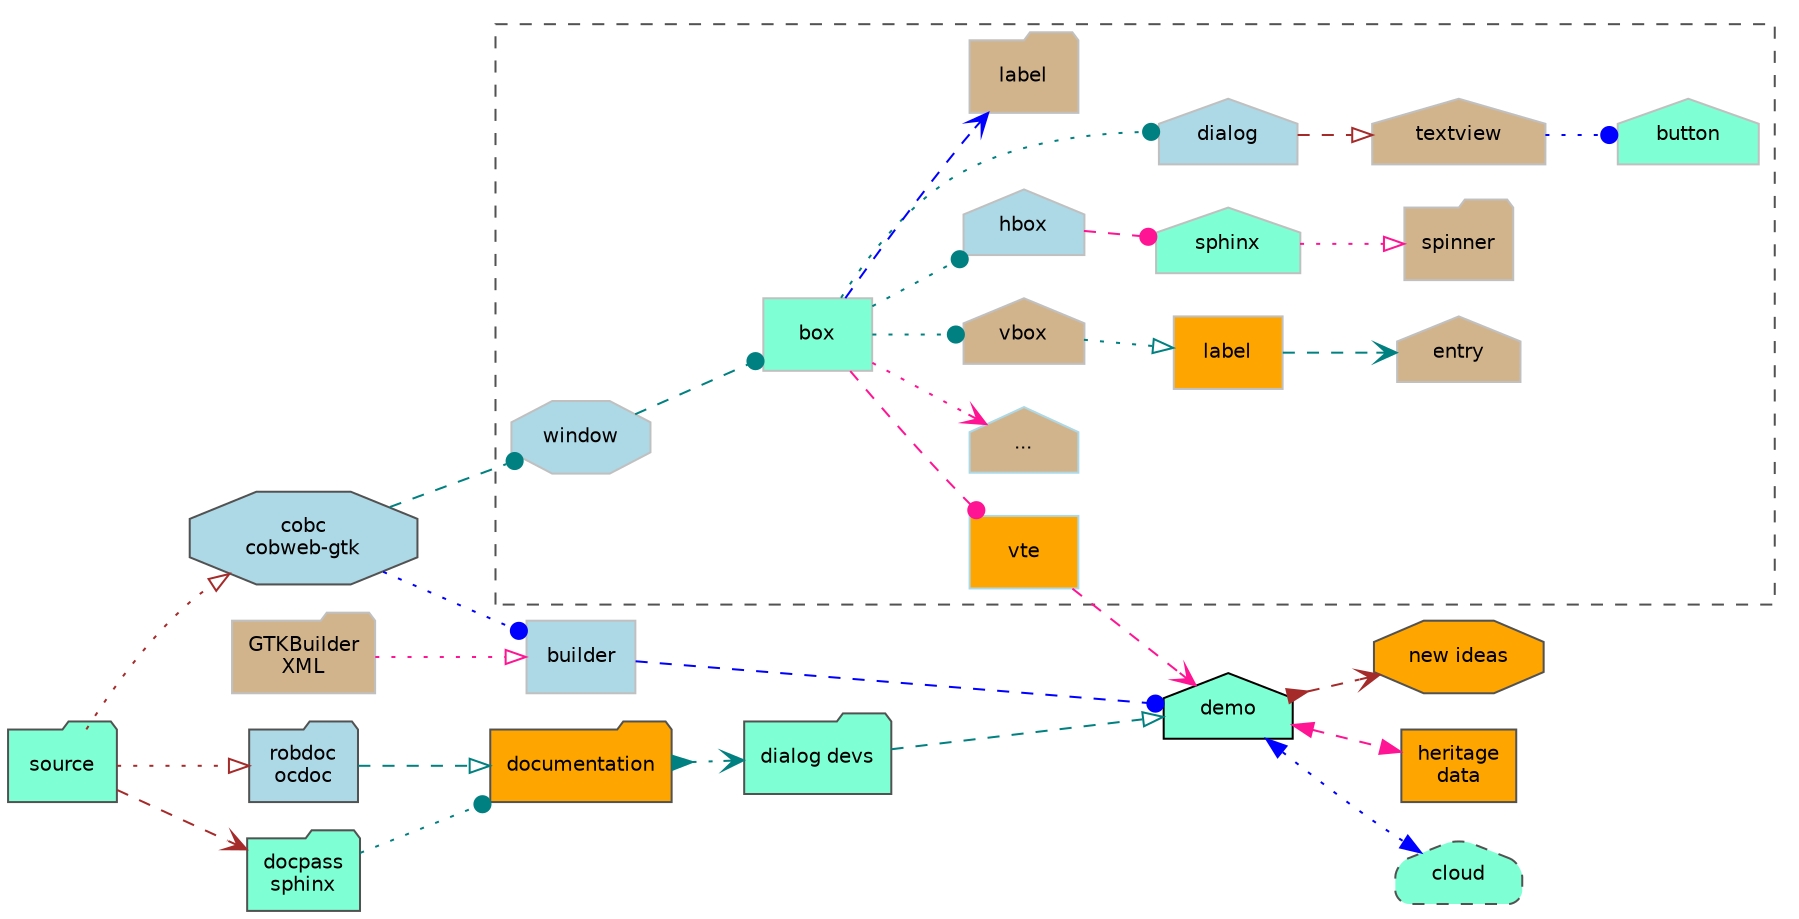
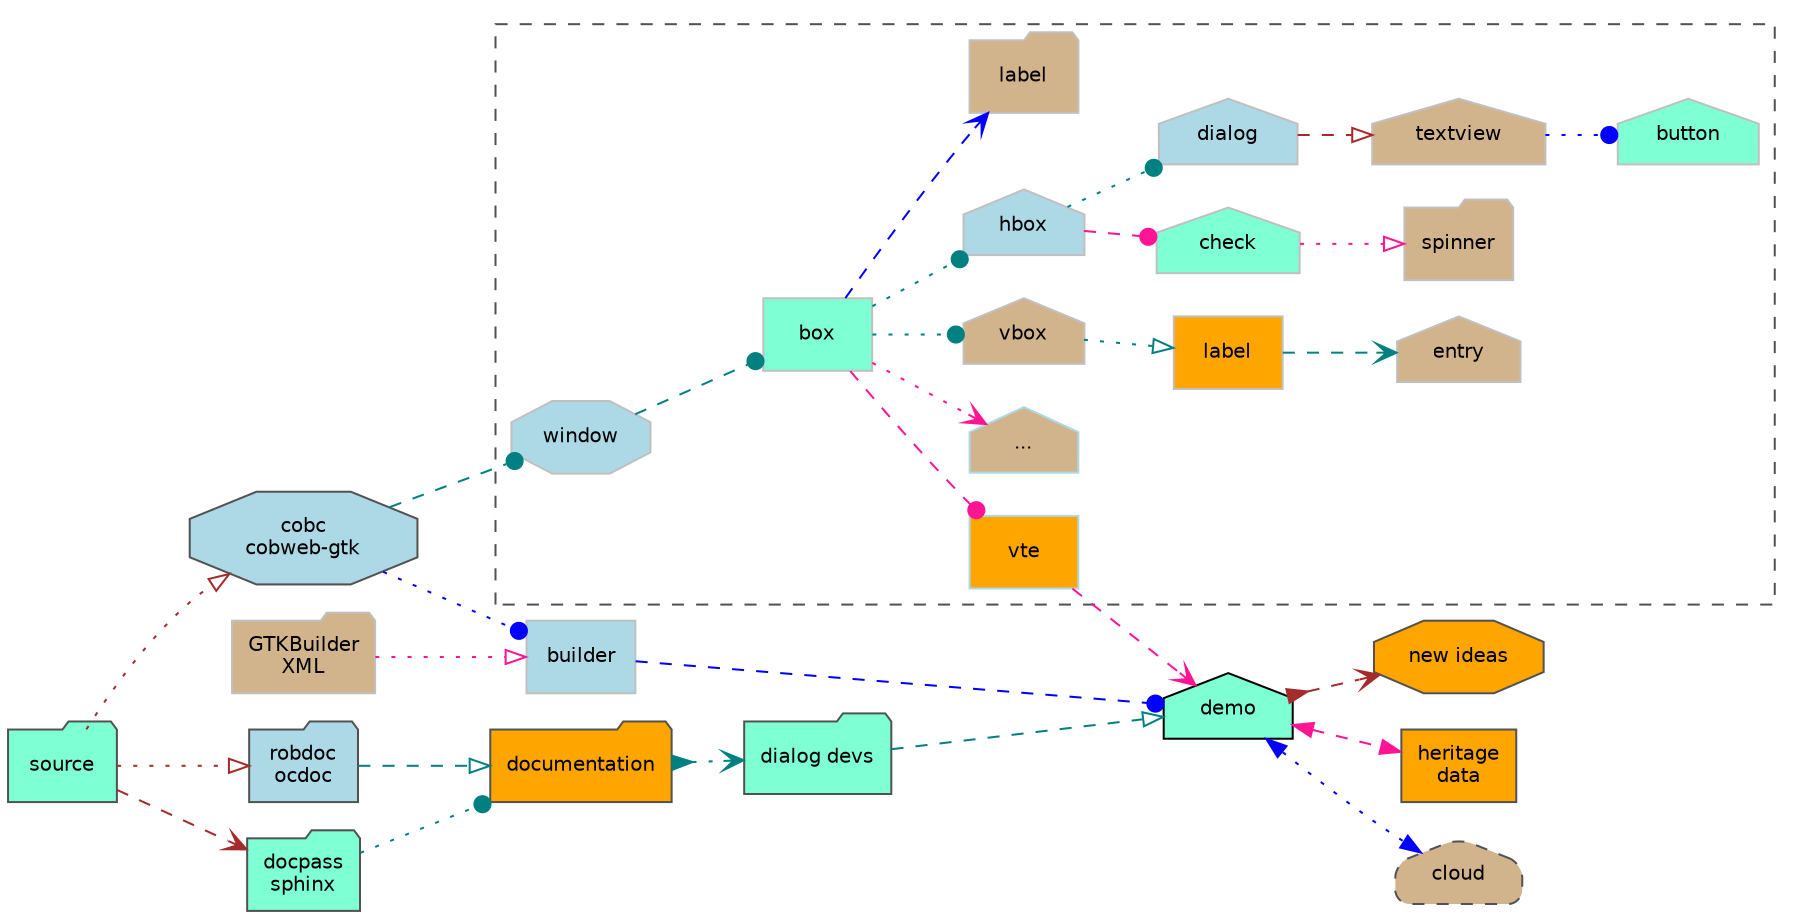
  digraph {
    compound=true
    rankdir=LR
    node [color=gray fillcolor=aquamarine fontname=Helvetica fontsize=10 shape=house style=filled]
    edge [arrowhead=dot color=teal fontname=Helvetica fontsize=10 labelfontname=Helvetica labelfontsize=10 style=dashed]
    window [fillcolor=lightblue shape=octagon]
    box [shape=box]
    vte [color=lightblue fillcolor=orange shape=box]
    "..." [color=lightblue fillcolor=tan]
    hbox [fillcolor=lightblue]
    vbox [fillcolor=tan]
    dialog [fillcolor=lightblue]
    n8 [fillcolor=tan label=label shape=folder]
-   check [label=sphinx]
+   check
    n10 [fillcolor=orange label=label shape=box]
    entry [fillcolor=tan]
    spinner [fillcolor=tan shape=folder]
    textview [fillcolor=tan]
    button
    demo [color=black]
    n16 [color=gray32 fillcolor=orange label="new ideas" shape=octagon]
    n17 [color=gray32 fillcolor=orange label="heritage\ndata" shape=box]
-   n18 [color=gray32 label=cloud style="rounded,dashed,filled"]
+   n18 [color=gray32 fillcolor=tan label=cloud style="rounded,dashed,filled"]
    source [color=gray32 shape=folder]
    n20 [color=gray32 fillcolor=lightblue label="cobc\ncobweb-gtk" shape=octagon]
    n21 [color=gray32 fillcolor=lightblue label="robdoc\nocdoc" shape=folder]
    n22 [color=gray32 label="docpass\nsphinx" shape=folder]
    builder [fillcolor=lightblue shape=box]
    documentation [color=gray32 fillcolor=orange shape=folder]
    n25 [fillcolor=tan label="GTKBuilder\nXML" shape=folder]
    n26 [color=gray32 label="dialog devs" shape=folder]
    subgraph cluster_1 {
      color=gray32
      style=dashed
      window
      box
      vte
      "..."
      hbox
      vbox
      dialog
      n8
      check
      n10
      entry
      spinner
      textview
      button
    }
    window -> box
    box -> vte [color=deeppink]
    box -> "..." [arrowhead=vee color=deeppink style=dotted]
    box -> hbox [style=dotted]
    box -> vbox [style=dotted]
-   box -> dialog [style=dotted]
+   hbox -> dialog [style=dotted]
    box -> n8 [arrowhead=vee color=blue]
    vte -> demo [arrowhead=vee color=deeppink]
    hbox -> check [color=deeppink]
    vbox -> n10 [arrowhead=onormal style=dotted]
    dialog -> textview [arrowhead=onormal color=brown]
    check -> spinner [arrowhead=onormal color=deeppink style=dotted]
    n10 -> entry [arrowhead=vee]
    textview -> button [color=blue style=dotted]
    demo -> n16 [arrowhead=open arrowtail=inv color=brown dir=both]
    demo -> n17 [color=deeppink dir=both arrowhead=""]
    demo -> n18 [color=blue dir=both style=dotted arrowhead=""]
    source -> n20 [arrowhead=onormal color=brown style=dotted]
    source -> n21 [arrowhead=onormal color=brown style=dotted]
    source -> n22 [arrowhead=vee color=brown]
    n20 -> window
    n20 -> builder [color=blue style=dotted]
    n21 -> documentation [arrowhead=onormal]
    n22 -> documentation [style=dotted]
    builder -> demo [color=blue]
    documentation -> n26 [arrowhead=open arrowtail=inv dir=both style=dotted]
    n25 -> builder [arrowhead=onormal color=deeppink style=dotted]
    n26 -> demo [arrowhead=onormal]
  }
